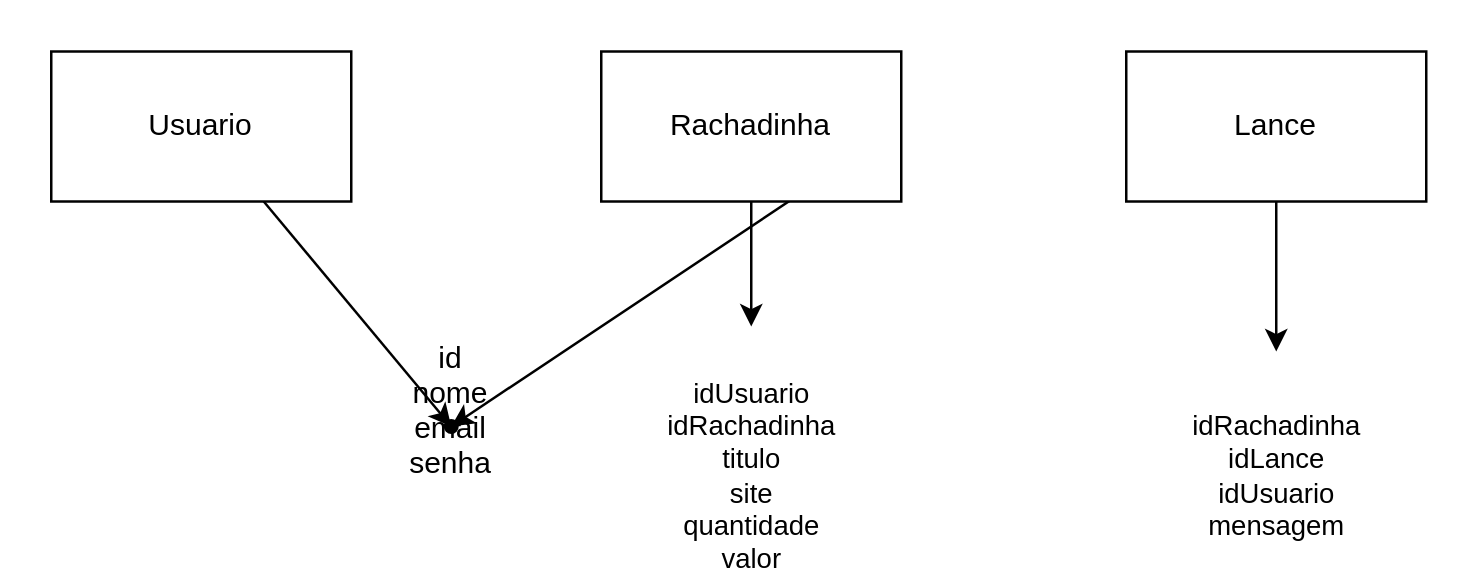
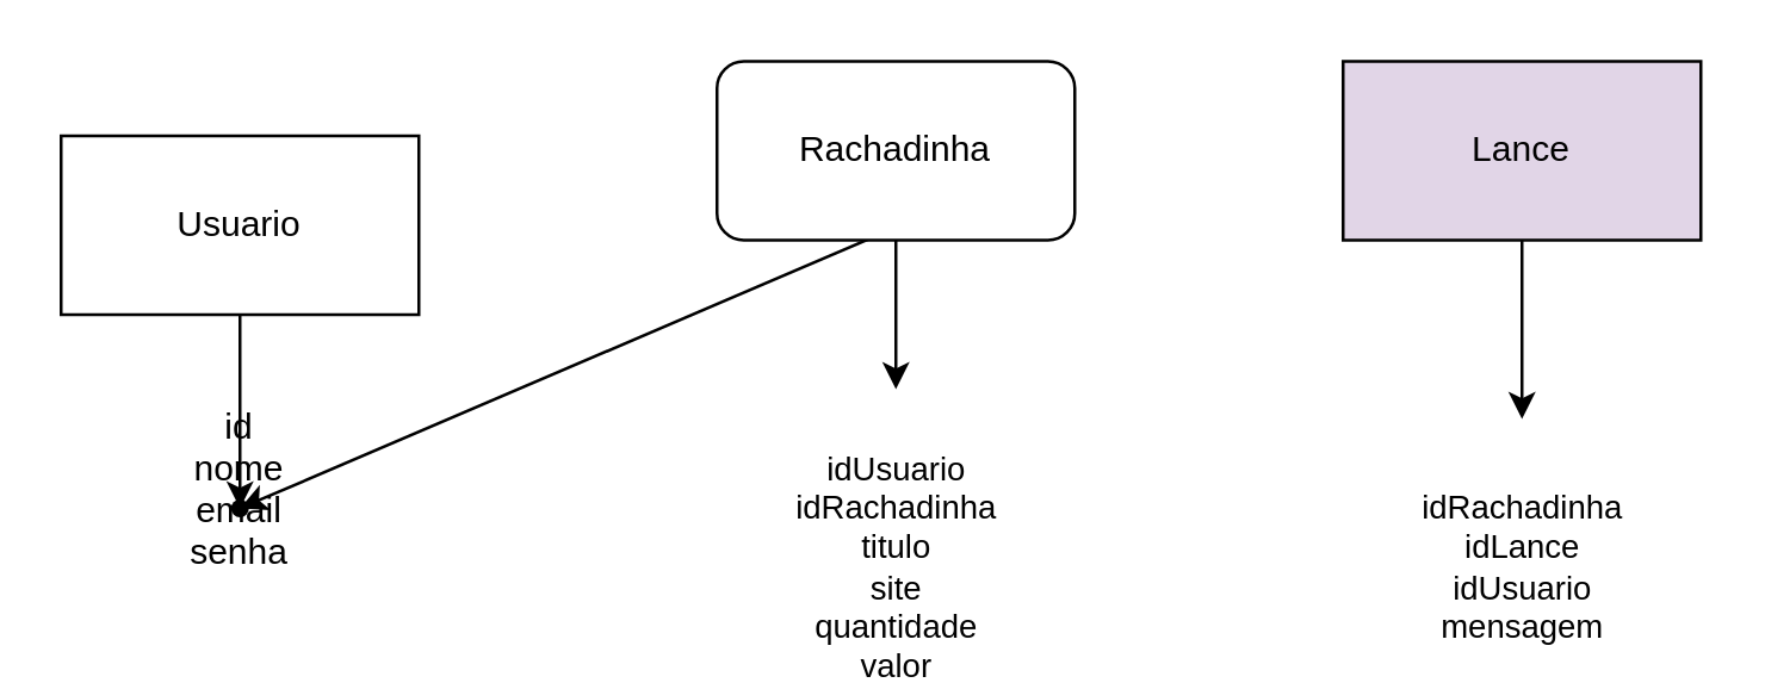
  <mxCell id="0" />
  <mxCell id="1" parent="0" />
  <mxCell id="2" value="" style="edgeStyle=none;html=1;" edge="1" parent="1" source="3" target="9"><mxGeometry relative="1" as="geometry" /></mxCell>
- <mxCell id="3" value="Usuario" style="rounded=0;whiteSpace=wrap;html=1;" vertex="1" parent="1"><mxGeometry x="20" y="20" width="120" height="60" as="geometry" /></mxCell>
+ <mxCell id="3" value="Usuario" style="rounded=0;whiteSpace=wrap;html=1;" vertex="1" parent="1"><mxGeometry x="20" y="45" width="120" height="60" as="geometry" /></mxCell>
  <mxCell id="4" style="edgeStyle=none;html=1;exitX=1;exitY=0.5;exitDx=0;exitDy=0;" edge="1" parent="1" source="6" target="9"><mxGeometry relative="1" as="geometry" /></mxCell>
  <mxCell id="5" value="idUsuario&lt;br&gt;idRachadinha&lt;br&gt;titulo&lt;br&gt;site&lt;br&gt;quantidade&lt;br&gt;valor" style="edgeStyle=none;html=1;" edge="1" parent="1" source="6"><mxGeometry x="1" y="60" relative="1" as="geometry"><mxPoint x="300" y="130" as="targetPoint" /><mxPoint x="-60" y="60" as="offset" /></mxGeometry></mxCell>
- <mxCell id="6" value="Rachadinha" style="rounded=0;whiteSpace=wrap;html=1;" vertex="1" parent="1"><mxGeometry x="240" y="20" width="120" height="60" as="geometry" /></mxCell>
+ <mxCell id="6" value="Rachadinha" style="whiteSpace=wrap;html=1;rounded=1;" vertex="1" parent="1"><mxGeometry x="240" y="20" width="120" height="60" as="geometry" /></mxCell>
  <mxCell id="7" value="idRachadinha&lt;br&gt;idLance&lt;br&gt;idUsuario&lt;br&gt;mensagem" style="edgeStyle=none;html=1;" edge="1" parent="1" source="8"><mxGeometry x="1" y="50" relative="1" as="geometry"><mxPoint x="510" y="140" as="targetPoint" /><mxPoint x="-50" y="50" as="offset" /></mxGeometry></mxCell>
- <mxCell id="8" value="Lance" style="rounded=0;whiteSpace=wrap;html=1;" vertex="1" parent="1"><mxGeometry x="450" y="20" width="120" height="60" as="geometry" /></mxCell>
- <mxCell id="9" value="id&#10;nome&#10;email&#10;senha&#10;" style="shape=waypoint;sketch=0;size=6;pointerEvents=1;points=[];fillColor=default;resizable=0;rotatable=0;perimeter=centerPerimeter;snapToPoint=1;rounded=0;" vertex="1" parent="1"><mxGeometry x="170" y="160" width="20" height="20" as="geometry" /></mxCell>
+ <mxCell id="8" value="Lance" style="rounded=0;whiteSpace=wrap;html=1;fillColor=#e1d5e7;" vertex="1" parent="1"><mxGeometry x="450" y="20" width="120" height="60" as="geometry" /></mxCell>
+ <mxCell id="9" value="id&#10;nome&#10;email&#10;senha&#10;" style="shape=waypoint;sketch=0;size=6;pointerEvents=1;points=[];fillColor=default;resizable=0;rotatable=0;perimeter=centerPerimeter;snapToPoint=1;rounded=0;" vertex="1" parent="1"><mxGeometry x="70" y="160" width="20" height="20" as="geometry" /></mxCell>
